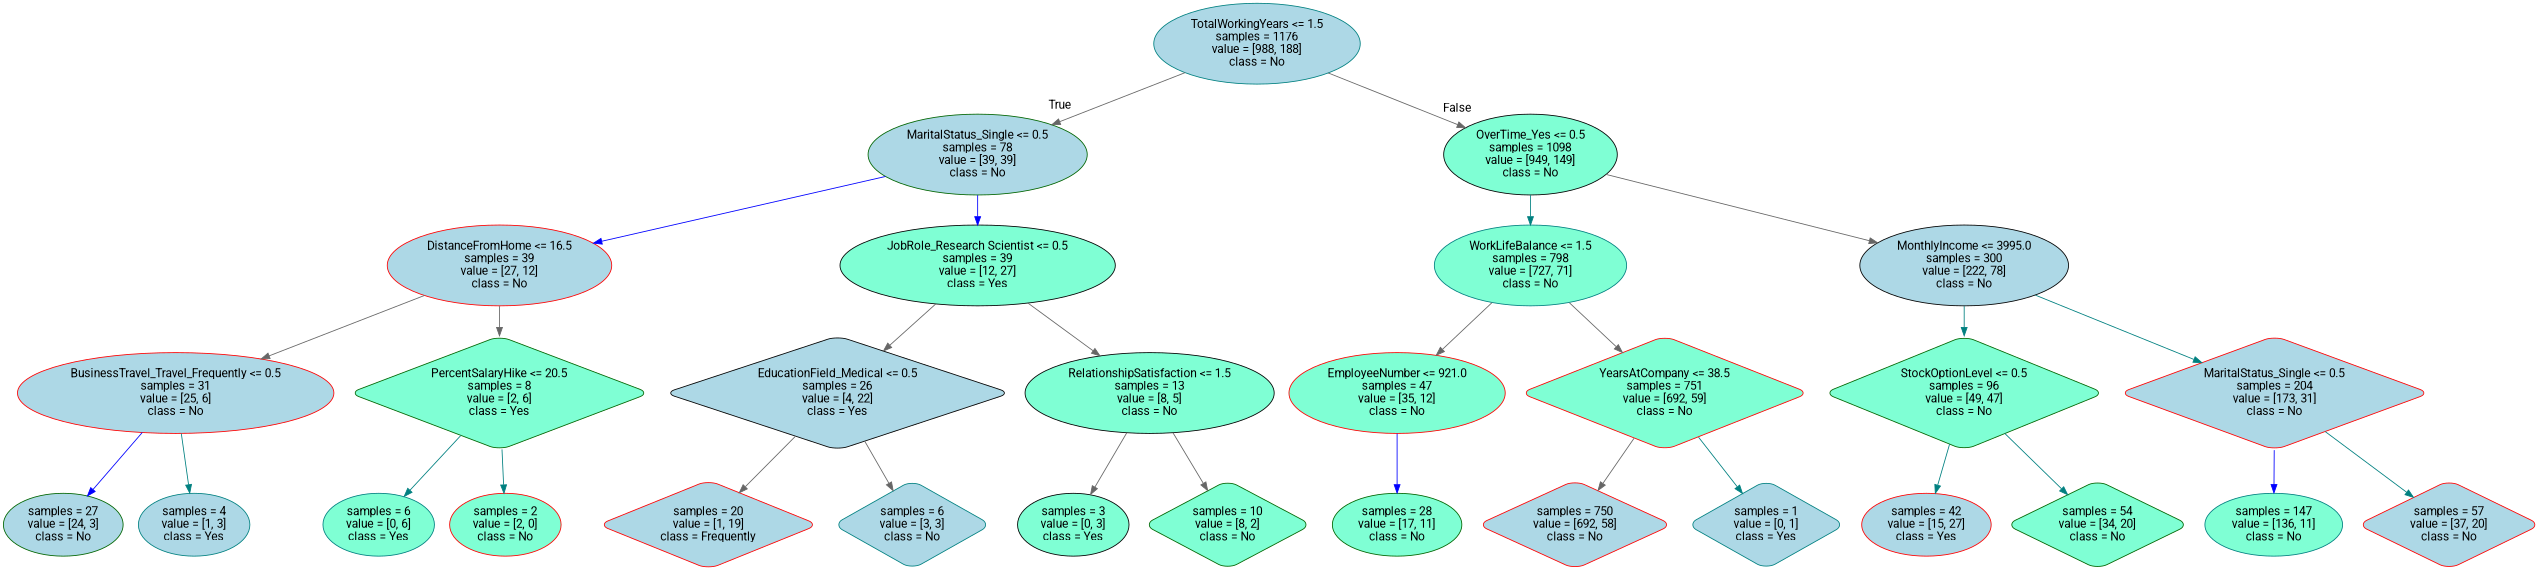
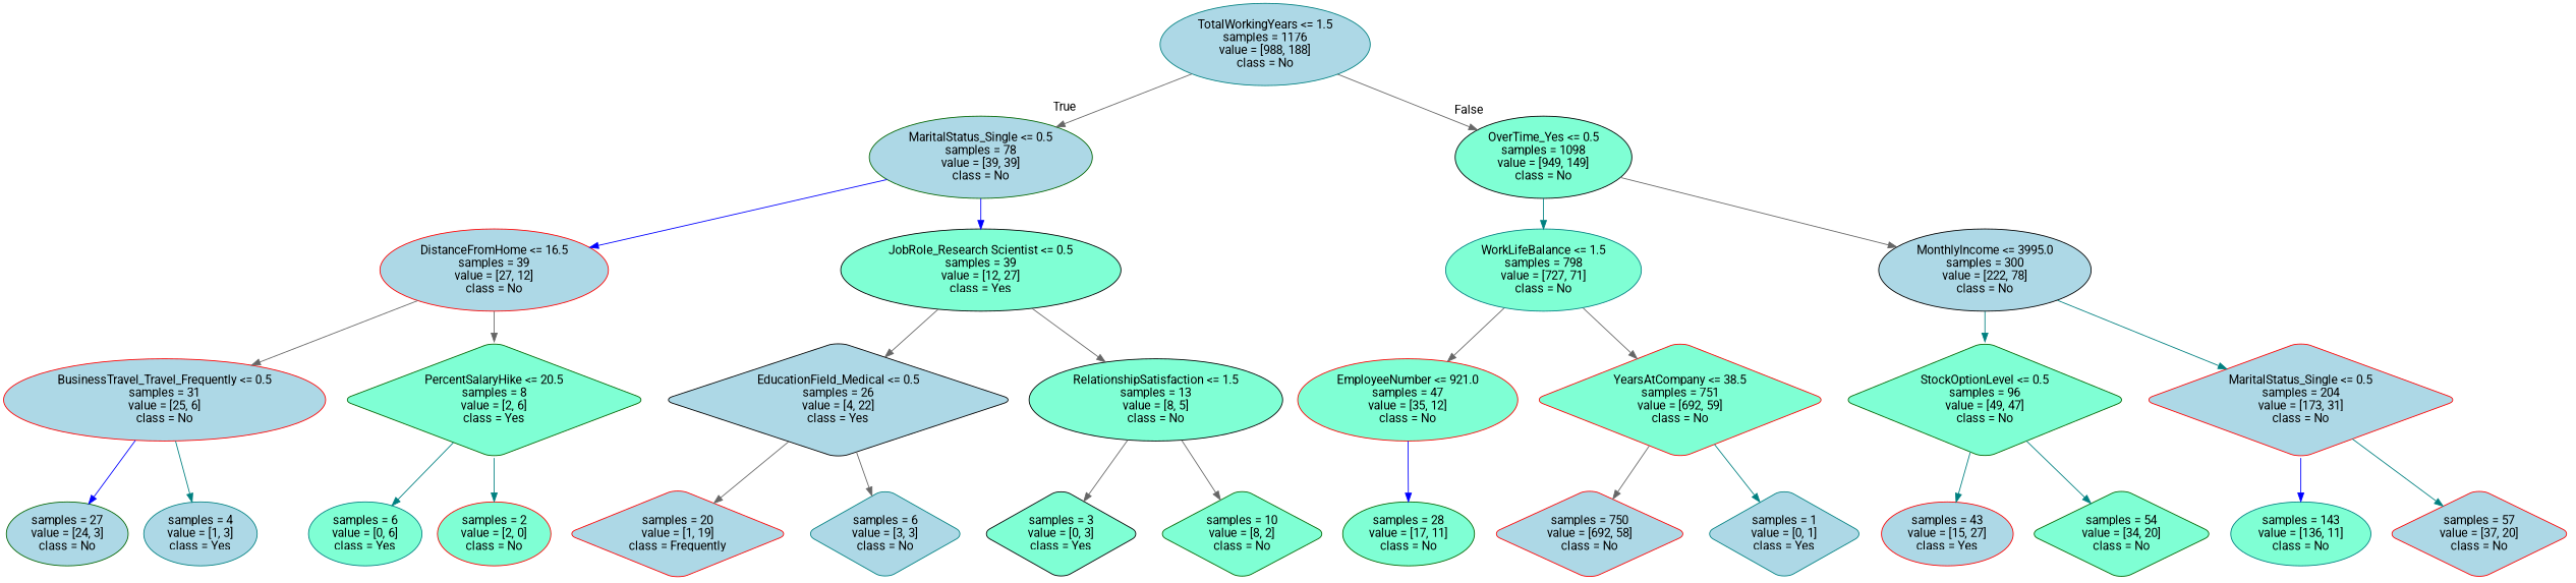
  digraph {
    fontname=Roboto
    node [color=red fillcolor=lightblue fontname=Roboto shape=ellipse style="filled, rounded"]
    edge [color=gray40 fontname=Roboto]
    n1 [color=teal label="TotalWorkingYears <= 1.5\nsamples = 1176\nvalue = [988, 188]\nclass = No"]
    n2 [color=darkgreen label="MaritalStatus_Single <= 0.5\nsamples = 78\nvalue = [39, 39]\nclass = No"]
    n3 [color=black fillcolor=aquamarine label="OverTime_Yes <= 0.5\nsamples = 1098\nvalue = [949, 149]\nclass = No"]
    n4 [label="DistanceFromHome <= 16.5\nsamples = 39\nvalue = [27, 12]\nclass = No"]
    n5 [color=black fillcolor=aquamarine label="JobRole_Research Scientist <= 0.5\nsamples = 39\nvalue = [12, 27]\nclass = Yes"]
    n6 [color=teal fillcolor=aquamarine label="WorkLifeBalance <= 1.5\nsamples = 798\nvalue = [727, 71]\nclass = No"]
    n7 [color=black label="MonthlyIncome <= 3995.0\nsamples = 300\nvalue = [222, 78]\nclass = No"]
    n8 [label="BusinessTravel_Travel_Frequently <= 0.5\nsamples = 31\nvalue = [25, 6]\nclass = No"]
    n9 [color=darkgreen fillcolor=aquamarine label="PercentSalaryHike <= 20.5\nsamples = 8\nvalue = [2, 6]\nclass = Yes" shape=diamond]
    n10 [color=black label="EducationField_Medical <= 0.5\nsamples = 26\nvalue = [4, 22]\nclass = Yes" shape=diamond]
    n11 [color=black fillcolor=aquamarine label="RelationshipSatisfaction <= 1.5\nsamples = 13\nvalue = [8, 5]\nclass = No"]
    n12 [color=darkgreen label="samples = 27\nvalue = [24, 3]\nclass = No"]
    n13 [color=teal label="samples = 4\nvalue = [1, 3]\nclass = Yes"]
    n14 [color=teal fillcolor=aquamarine label="samples = 6\nvalue = [0, 6]\nclass = Yes"]
    n15 [fillcolor=aquamarine label="samples = 2\nvalue = [2, 0]\nclass = No"]
    n16 [label="samples = 20\nvalue = [1, 19]\nclass = Frequently" shape=diamond]
    n17 [color=teal label="samples = 6\nvalue = [3, 3]\nclass = No" shape=diamond]
-   n18 [color=black fillcolor=aquamarine label="samples = 3\nvalue = [0, 3]\nclass = Yes"]
+   n18 [color=black fillcolor=aquamarine label="samples = 3\nvalue = [0, 3]\nclass = Yes" shape=diamond]
    n19 [color=darkgreen fillcolor=aquamarine label="samples = 10\nvalue = [8, 2]\nclass = No" shape=diamond]
    n20 [fillcolor=aquamarine label="EmployeeNumber <= 921.0\nsamples = 47\nvalue = [35, 12]\nclass = No"]
    n21 [fillcolor=aquamarine label="YearsAtCompany <= 38.5\nsamples = 751\nvalue = [692, 59]\nclass = No" shape=diamond]
    n22 [color=darkgreen fillcolor=aquamarine label="StockOptionLevel <= 0.5\nsamples = 96\nvalue = [49, 47]\nclass = No" shape=diamond]
    n23 [label="MaritalStatus_Single <= 0.5\nsamples = 204\nvalue = [173, 31]\nclass = No" shape=diamond]
    n24 [color=darkgreen fillcolor=aquamarine label="samples = 28\nvalue = [17, 11]\nclass = No"]
    n25 [label="samples = 750\nvalue = [692, 58]\nclass = No" shape=diamond]
    n26 [color=teal label="samples = 1\nvalue = [0, 1]\nclass = Yes" shape=diamond]
-   n27 [label="samples = 42\nvalue = [15, 27]\nclass = Yes"]
+   n27 [label="samples = 43\nvalue = [15, 27]\nclass = Yes"]
    n28 [color=darkgreen fillcolor=aquamarine label="samples = 54\nvalue = [34, 20]\nclass = No" shape=diamond]
-   n29 [color=teal fillcolor=aquamarine label="samples = 147\nvalue = [136, 11]\nclass = No"]
+   n29 [color=teal fillcolor=aquamarine label="samples = 143\nvalue = [136, 11]\nclass = No"]
    n30 [label="samples = 57\nvalue = [37, 20]\nclass = No" shape=diamond]
    n1 -> n2 [headlabel=True labelangle=45 labeldistance=2.5]
    n1 -> n3 [headlabel=False labelangle=-45 labeldistance=2.5]
    n2 -> n4 [color=blue]
    n2 -> n5 [color=blue]
    n3 -> n6 [color=teal]
    n3 -> n7
    n4 -> n8
    n4 -> n9
    n5 -> n10
    n5 -> n11
    n6 -> n20
    n6 -> n21
    n7 -> n22 [color=teal]
    n7 -> n23 [color=teal]
    n8 -> n12 [color=blue]
    n8 -> n13 [color=teal]
    n9 -> n14 [color=teal]
    n9 -> n15 [color=teal]
    n10 -> n16
    n10 -> n17
    n11 -> n18
    n11 -> n19
    n20 -> n24 [color=blue]
    n21 -> n25
    n21 -> n26 [color=teal]
    n22 -> n27 [color=teal]
    n22 -> n28 [color=teal]
    n23 -> n29 [color=blue]
    n23 -> n30 [color=teal]
  }
